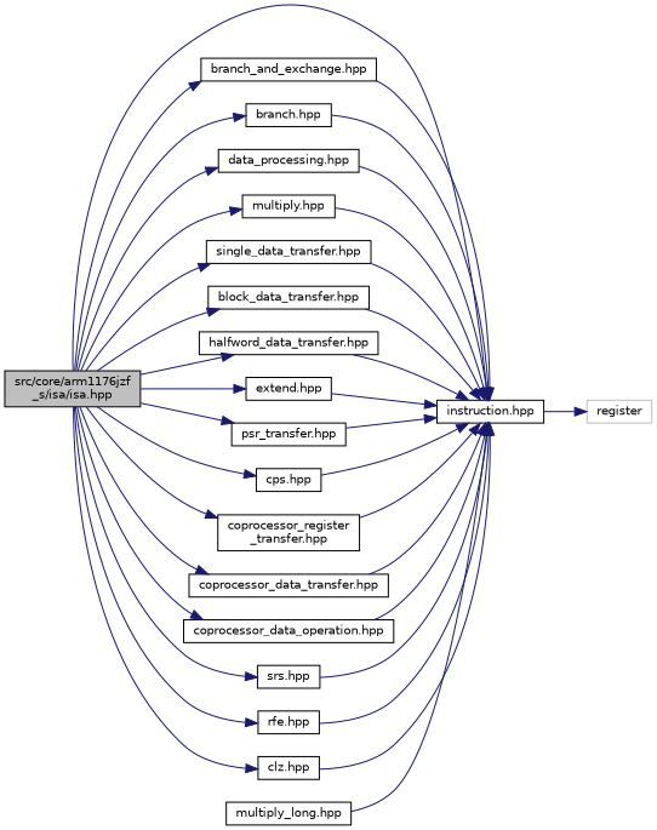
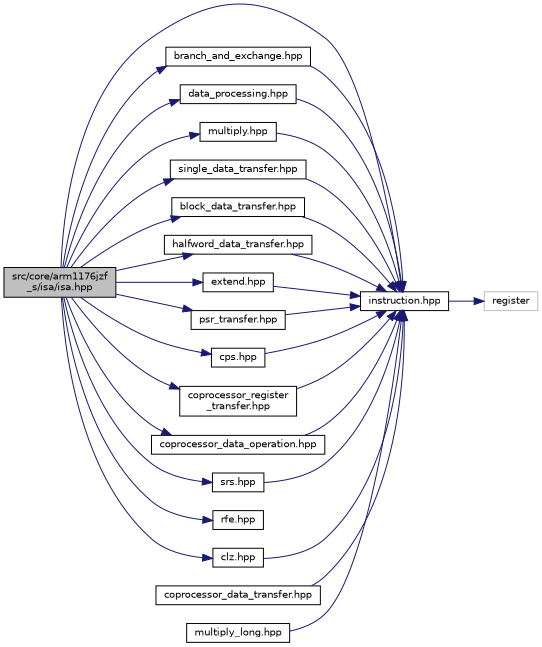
  digraph {
    rankdir=LR
    node [color=black fontname=Helvetica fontsize=10 shape=record]
    edge [color=midnightblue fontname=Helvetica fontsize=10 labelfontname=Helvetica labelfontsize=10 style=solid]
    n1 [fillcolor=grey75 fontcolor=black height=0.2 label="src/core/arm1176jzf\l_s/isa/isa.hpp" style=filled width=0.4]
    n2 [height=0.2 label="instruction.hpp" width=0.4]
    n3 [height=0.2 label="branch_and_exchange.hpp" width=0.4]
-   n4 [height=0.2 label="branch.hpp" width=0.4]
    n5 [height=0.2 label="data_processing.hpp" width=0.4]
    n6 [height=0.2 label="multiply.hpp" width=0.4]
    n7 [height=0.2 label="single_data_transfer.hpp" width=0.4]
    n8 [height=0.2 label="block_data_transfer.hpp" width=0.4]
    n9 [height=0.2 label="halfword_data_transfer.hpp" width=0.4]
    n10 [height=0.2 label="extend.hpp" width=0.4]
    n11 [height=0.2 label="psr_transfer.hpp" width=0.4]
    n12 [height=0.2 label="cps.hpp" width=0.4]
    n13 [height=0.2 label="coprocessor_register\l_transfer.hpp" width=0.4]
    n14 [height=0.2 label="coprocessor_data_transfer.hpp" width=0.4]
    n15 [height=0.2 label="coprocessor_data_operation.hpp" width=0.4]
    n16 [height=0.2 label="srs.hpp" width=0.4]
    n17 [height=0.2 label="rfe.hpp" width=0.4]
    n18 [height=0.2 label="clz.hpp" width=0.4]
    n19 [color=grey75 height=0.2 label=register width=0.4]
    n20 [height=0.2 label="multiply_long.hpp" width=0.4]
    n1 -> n2
    n1 -> n3
-   n1 -> n4
    n1 -> n5
    n1 -> n6
    n1 -> n7
    n1 -> n8
    n1 -> n9
    n1 -> n10
    n1 -> n11
    n1 -> n12
    n1 -> n13
-   n1 -> n14
    n1 -> n15
    n1 -> n16
    n1 -> n17
    n1 -> n18
    n2 -> n19
    n3 -> n2
-   n4 -> n2
    n5 -> n2
    n6 -> n2
    n7 -> n2
    n8 -> n2
    n9 -> n2
    n10 -> n2
    n11 -> n2
    n12 -> n2
    n13 -> n2
    n14 -> n2
    n15 -> n2
    n16 -> n2
-   n17 -> n2
    n18 -> n2
    n20 -> n2
  }
